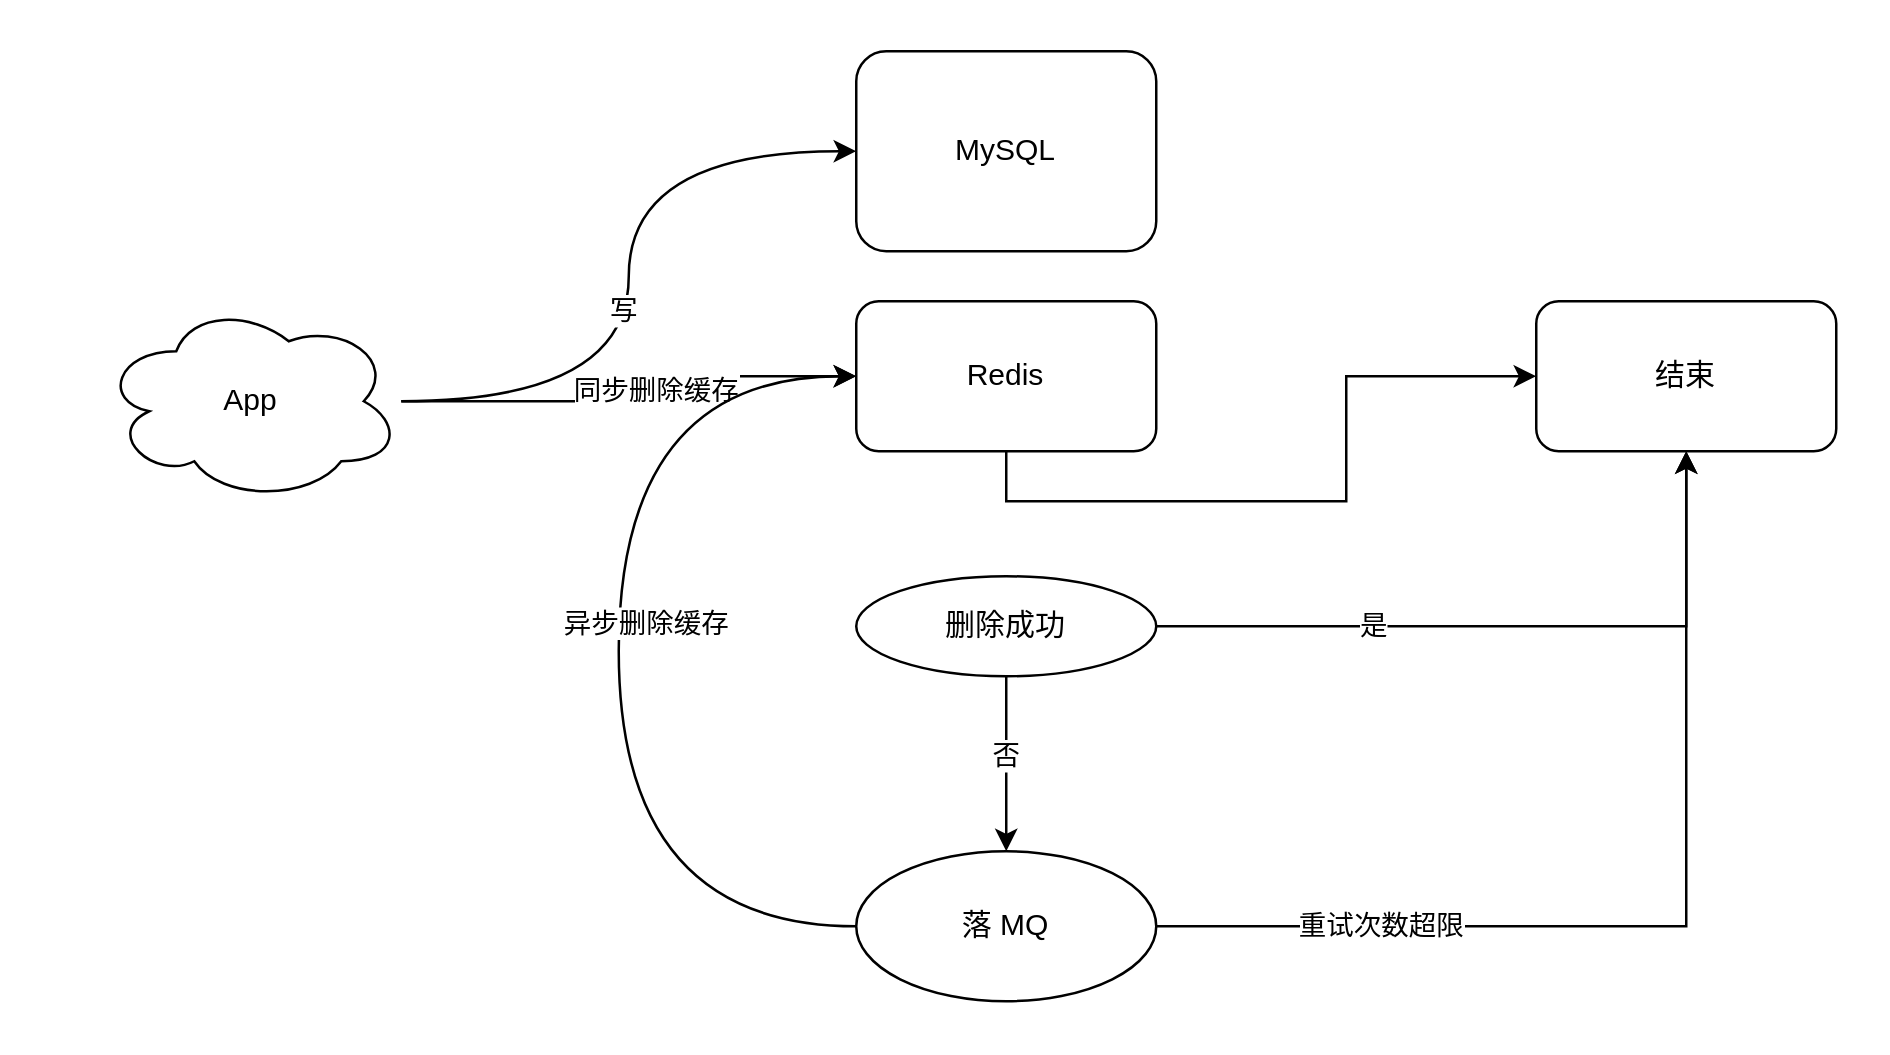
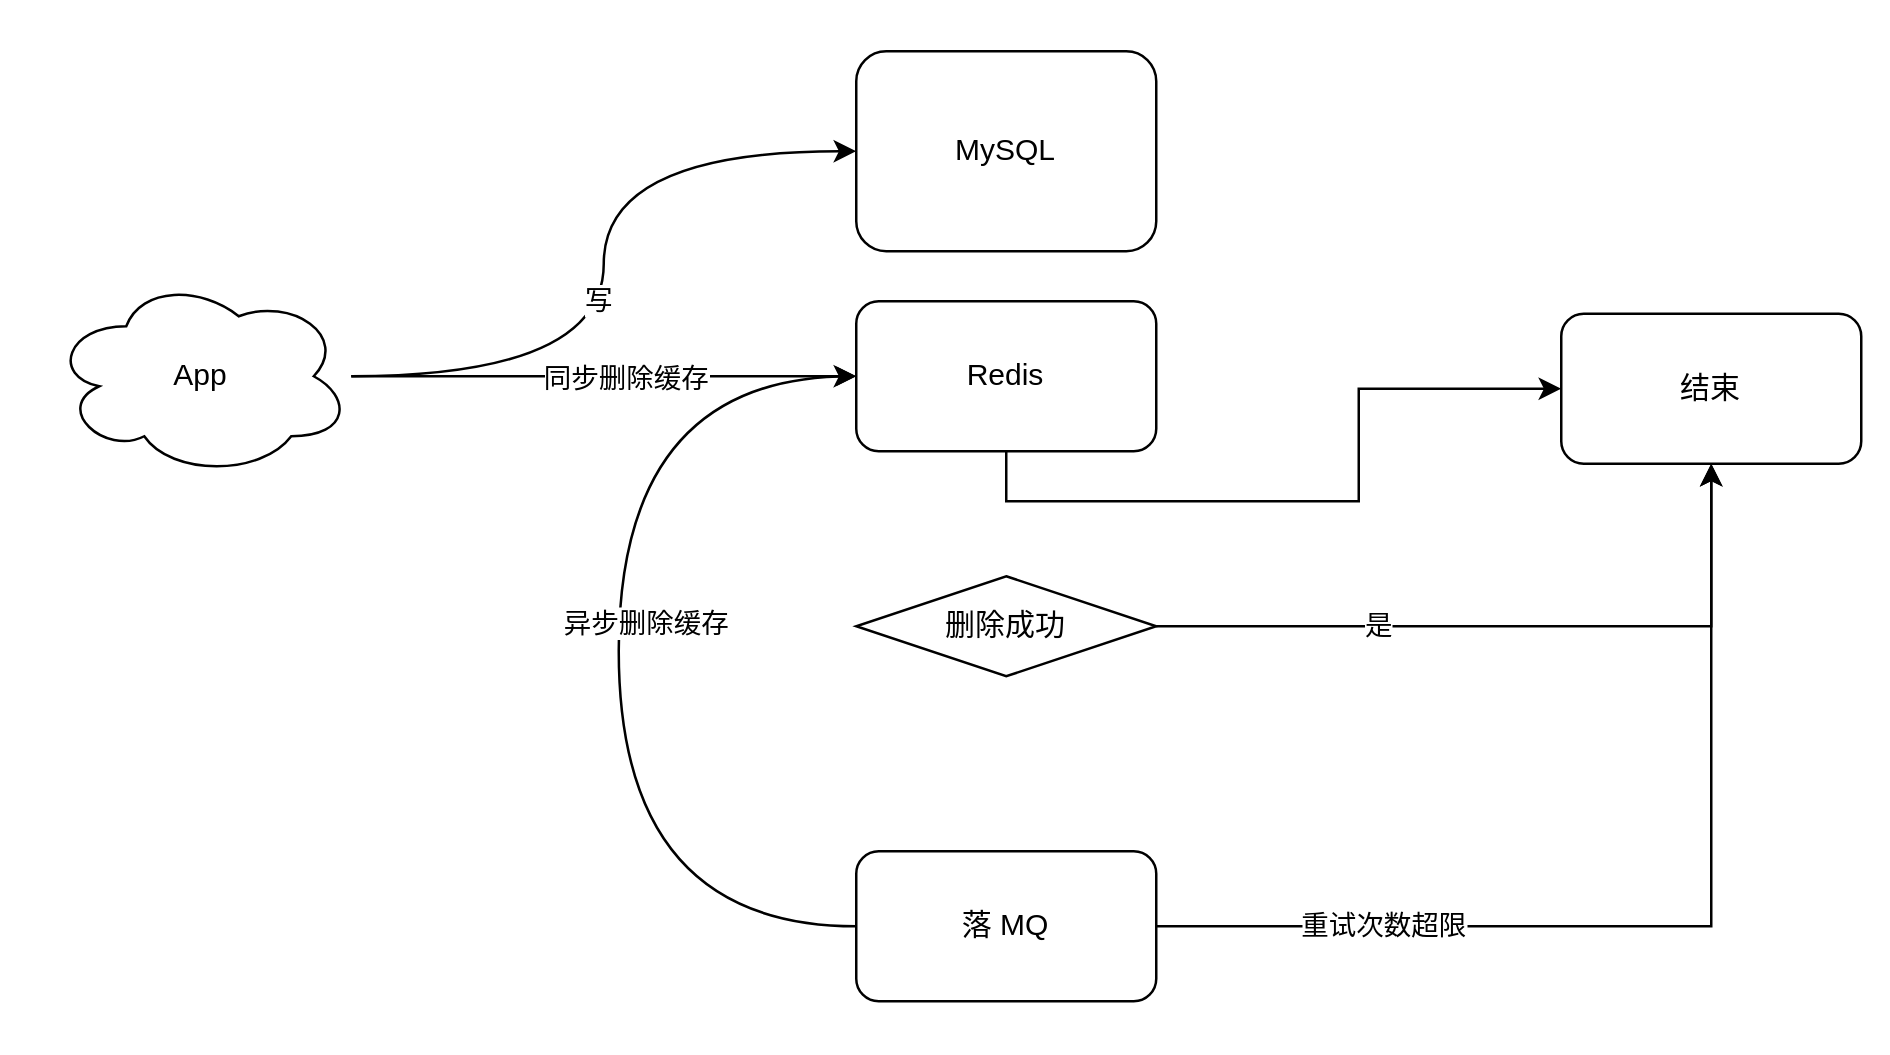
  <mxCell id="0" />
  <mxCell id="1" parent="0" />
  <mxCell id="2" style="edgeStyle=orthogonalEdgeStyle;rounded=0;orthogonalLoop=1;jettySize=auto;html=1;entryX=0;entryY=0.5;entryDx=0;entryDy=0;strokeColor=default;curved=1;" parent="1" source="6" target="7" edge="1"><mxGeometry relative="1" as="geometry" /></mxCell>
  <mxCell id="3" value="写" style="edgeLabel;html=1;align=center;verticalAlign=middle;resizable=0;points=[];" parent="2" vertex="1" connectable="0"><mxGeometry x="-0.095" y="3" relative="1" as="geometry"><mxPoint as="offset" /></mxGeometry></mxCell>
  <mxCell id="4" style="edgeStyle=orthogonalEdgeStyle;rounded=0;orthogonalLoop=1;jettySize=auto;html=1;entryX=0;entryY=0.5;entryDx=0;entryDy=0;" parent="1" source="6" target="14" edge="1"><mxGeometry relative="1" as="geometry" /></mxCell>
  <mxCell id="5" value="同步删除缓存" style="edgeLabel;html=1;align=center;verticalAlign=middle;resizable=0;points=[];" parent="4" vertex="1" connectable="0"><mxGeometry x="-0.006" y="-1" relative="1" as="geometry"><mxPoint x="9" y="-1" as="offset" /></mxGeometry></mxCell>
- <mxCell id="6" value="App" style="ellipse;shape=cloud;whiteSpace=wrap;html=1;" parent="1" vertex="1"><mxGeometry x="40" y="120" width="120" height="80" as="geometry" /></mxCell>
+ <mxCell id="6" value="App" style="ellipse;shape=cloud;whiteSpace=wrap;html=1;" parent="1" vertex="1"><mxGeometry x="20" y="110" width="120" height="80" as="geometry" /></mxCell>
  <mxCell id="7" value="MySQL" style="rounded=1;whiteSpace=wrap;html=1;" parent="1" vertex="1"><mxGeometry x="342" y="20" width="120" height="80" as="geometry" /></mxCell>
- <mxCell id="8" style="edgeStyle=orthogonalEdgeStyle;rounded=0;orthogonalLoop=1;jettySize=auto;html=1;entryX=0;entryY=0.5;entryDx=0;entryDy=0;curved=1;" parent="1" source="12" target="14" edge="1"><mxGeometry relative="1" as="geometry"><mxPoint x="337" y="150" as="targetPoint" /><Array as="points"><mxPoint x="247" y="370" /><mxPoint x="247" y="150" /></Array></mxGeometry></mxCell>
+ <mxCell id="8" style="edgeStyle=orthogonalEdgeStyle;rounded=0;orthogonalLoop=1;jettySize=auto;html=1;entryX=0;entryY=0.5;entryDx=0;entryDy=0;curved=1;endArrow=open;" parent="1" source="12" target="14" edge="1"><mxGeometry relative="1" as="geometry"><mxPoint x="337" y="150" as="targetPoint" /><Array as="points"><mxPoint x="247" y="370" /><mxPoint x="247" y="150" /></Array></mxGeometry></mxCell>
  <mxCell id="9" value="异步删除缓存" style="edgeLabel;html=1;align=center;verticalAlign=middle;resizable=0;points=[];" parent="8" vertex="1" connectable="0"><mxGeometry x="-0.286" relative="1" as="geometry"><mxPoint x="10" y="-71" as="offset" /></mxGeometry></mxCell>
  <mxCell id="10" style="edgeStyle=orthogonalEdgeStyle;rounded=0;orthogonalLoop=1;jettySize=auto;html=1;entryX=0.5;entryY=1;entryDx=0;entryDy=0;" parent="1" source="12" target="20" edge="1"><mxGeometry relative="1" as="geometry" /></mxCell>
  <mxCell id="11" value="重试次数超限" style="edgeLabel;html=1;align=center;verticalAlign=middle;resizable=0;points=[];" parent="10" vertex="1" connectable="0"><mxGeometry x="-0.677" y="1" relative="1" as="geometry"><mxPoint x="24" as="offset" /></mxGeometry></mxCell>
- <mxCell id="12" value="落 MQ" style="ellipse;whiteSpace=wrap;html=1;" parent="1" vertex="1"><mxGeometry x="342" y="340" width="120" height="60" as="geometry" /></mxCell>
+ <mxCell id="12" value="落 MQ" style="rounded=1;whiteSpace=wrap;html=1;" parent="1" vertex="1"><mxGeometry x="342" y="340" width="120" height="60" as="geometry" /></mxCell>
  <mxCell id="13" style="edgeStyle=orthogonalEdgeStyle;rounded=0;orthogonalLoop=1;jettySize=auto;html=1;exitX=0.5;exitY=1;exitDx=0;exitDy=0;" parent="1" source="14" target="20" edge="1"><mxGeometry relative="1" as="geometry" /></mxCell>
  <mxCell id="14" value="Redis" style="rounded=1;whiteSpace=wrap;html=1;" parent="1" vertex="1"><mxGeometry x="342" y="120" width="120" height="60" as="geometry" /></mxCell>
- <mxCell id="15" style="edgeStyle=orthogonalEdgeStyle;rounded=0;orthogonalLoop=1;jettySize=auto;html=1;entryX=0.5;entryY=0;entryDx=0;entryDy=0;" parent="1" source="19" target="12" edge="1"><mxGeometry relative="1" as="geometry" /></mxCell>
- <mxCell id="16" value="否" style="edgeLabel;html=1;align=center;verticalAlign=middle;resizable=0;points=[];" parent="15" vertex="1" connectable="0"><mxGeometry x="-0.12" y="1" relative="1" as="geometry"><mxPoint x="-2" as="offset" /></mxGeometry></mxCell>
  <mxCell id="17" style="edgeStyle=orthogonalEdgeStyle;rounded=0;orthogonalLoop=1;jettySize=auto;html=1;entryX=0.5;entryY=1;entryDx=0;entryDy=0;" parent="1" source="19" target="20" edge="1"><mxGeometry relative="1" as="geometry"><mxPoint x="686" y="150" as="targetPoint" /></mxGeometry></mxCell>
  <mxCell id="18" value="是" style="edgeLabel;html=1;align=center;verticalAlign=middle;resizable=0;points=[];" parent="17" vertex="1" connectable="0"><mxGeometry x="-0.394" y="-2" relative="1" as="geometry"><mxPoint x="1" y="-3" as="offset" /></mxGeometry></mxCell>
- <mxCell id="19" value="删除成功" style="ellipse;whiteSpace=wrap;html=1;" parent="1" vertex="1"><mxGeometry x="342" y="230" width="120" height="40" as="geometry" /></mxCell>
- <mxCell id="20" value="结束" style="rounded=1;whiteSpace=wrap;html=1;" parent="1" vertex="1"><mxGeometry x="614" y="120" width="120" height="60" as="geometry" /></mxCell>
+ <mxCell id="19" value="删除成功" style="rhombus;whiteSpace=wrap;html=1;" parent="1" vertex="1"><mxGeometry x="342" y="230" width="120" height="40" as="geometry" /></mxCell>
+ <mxCell id="20" value="结束" style="rounded=1;whiteSpace=wrap;html=1;" parent="1" vertex="1"><mxGeometry x="624" y="125" width="120" height="60" as="geometry" /></mxCell>
